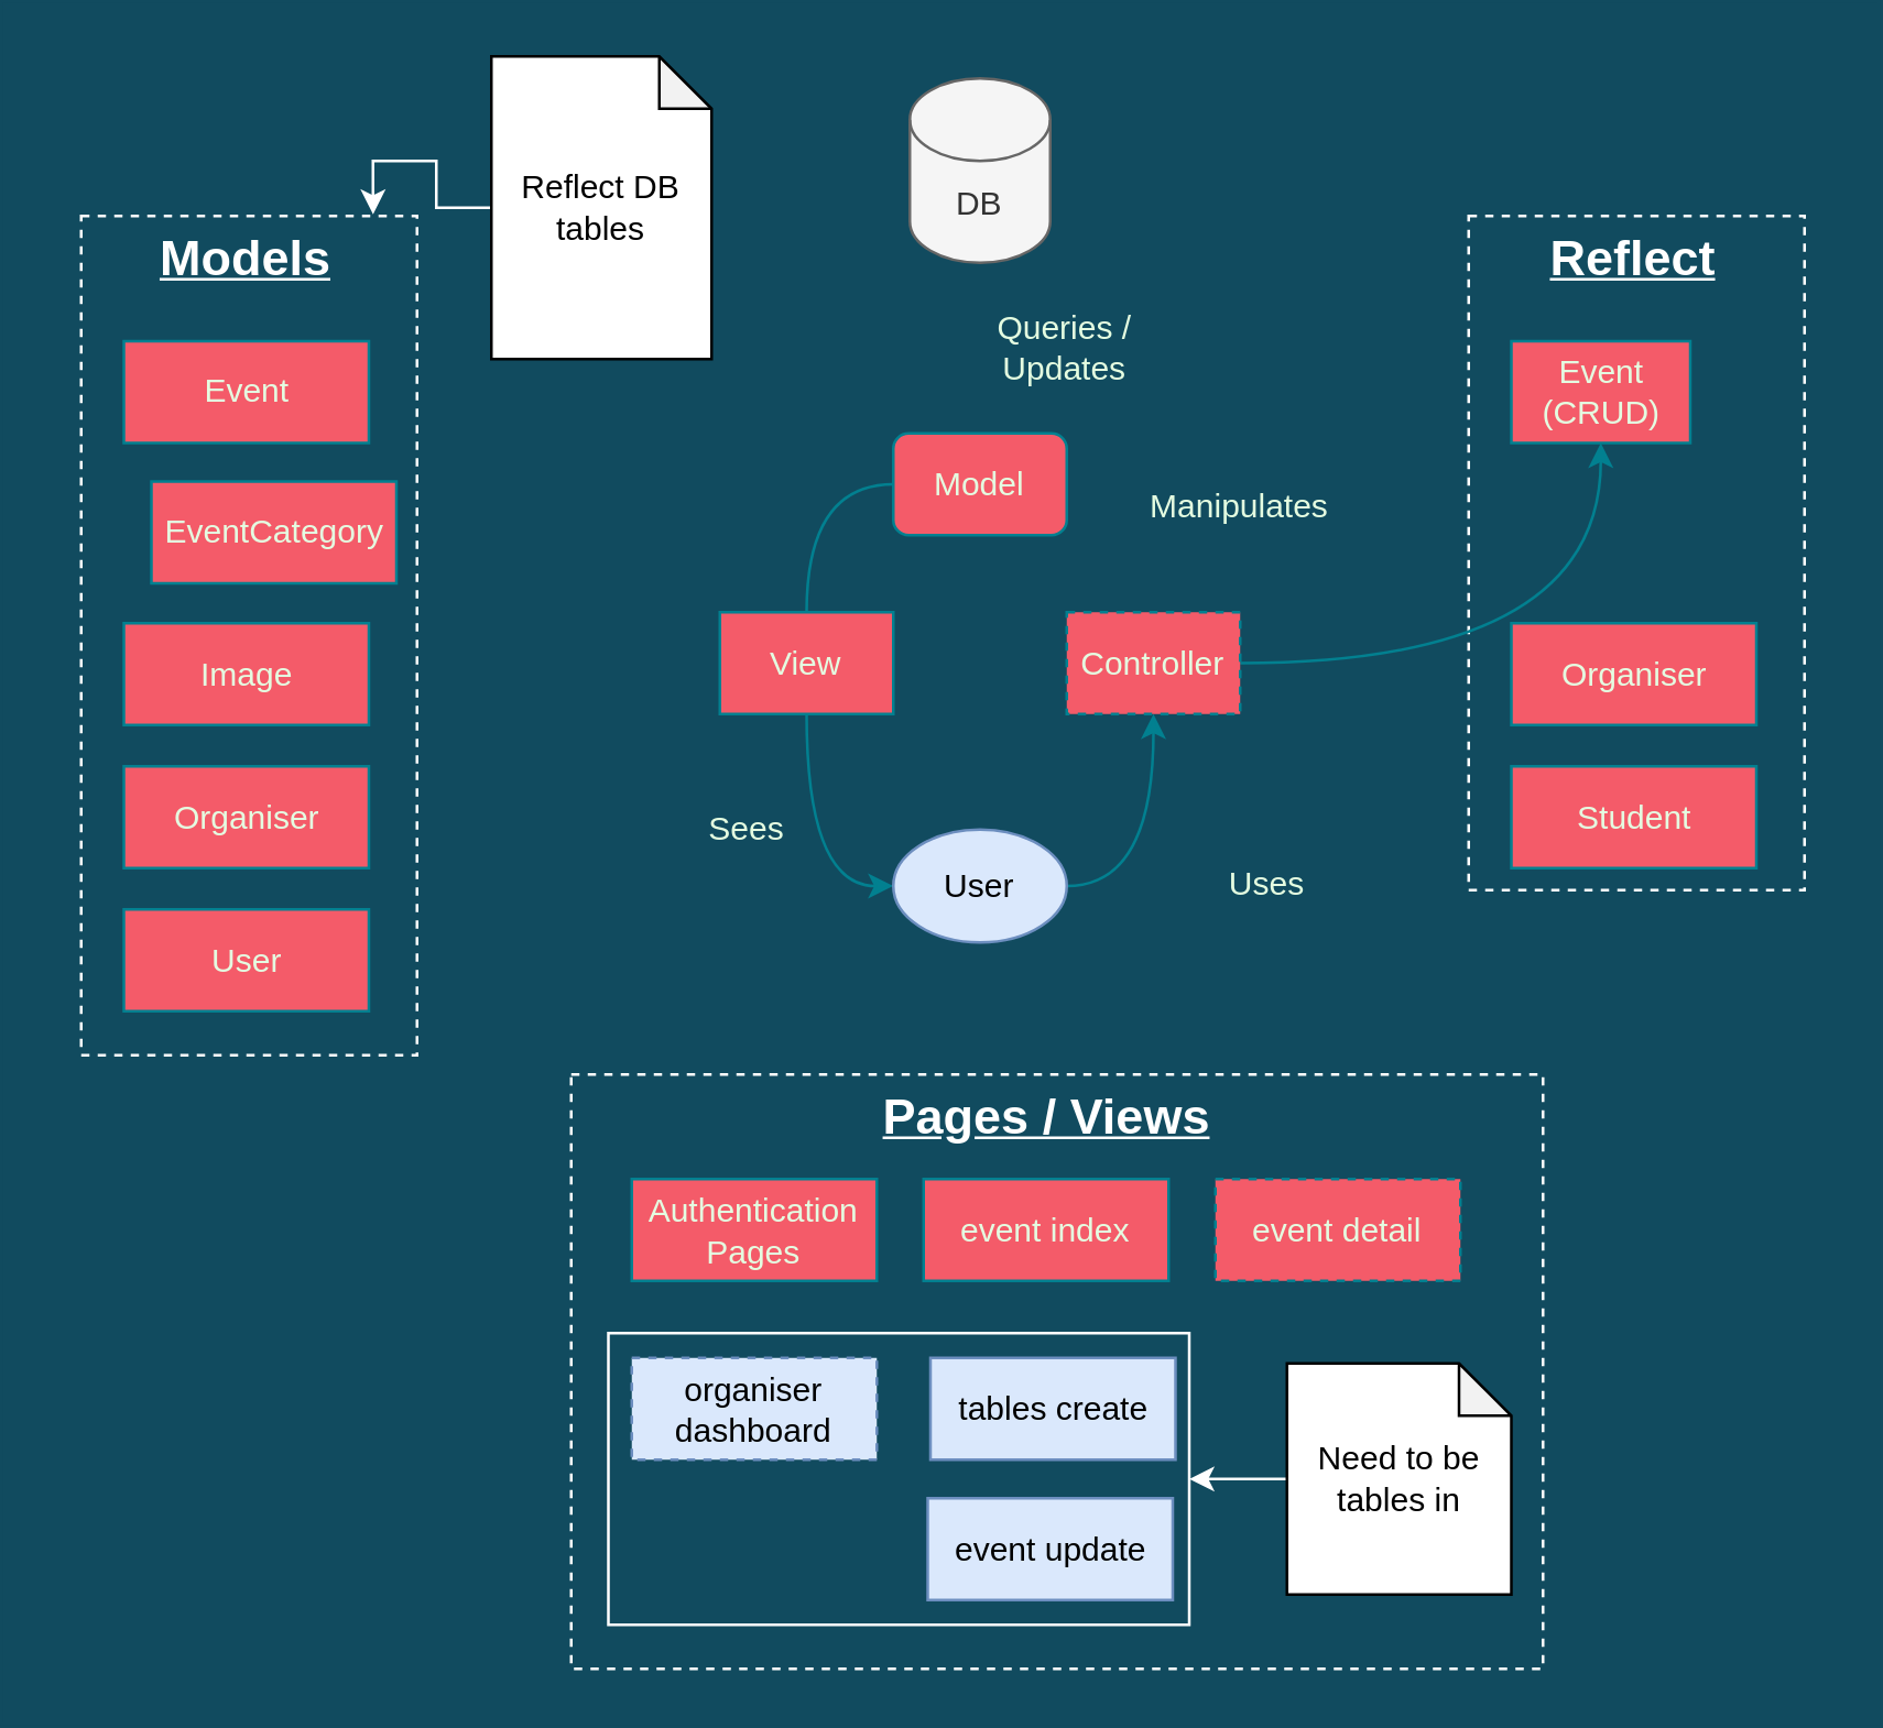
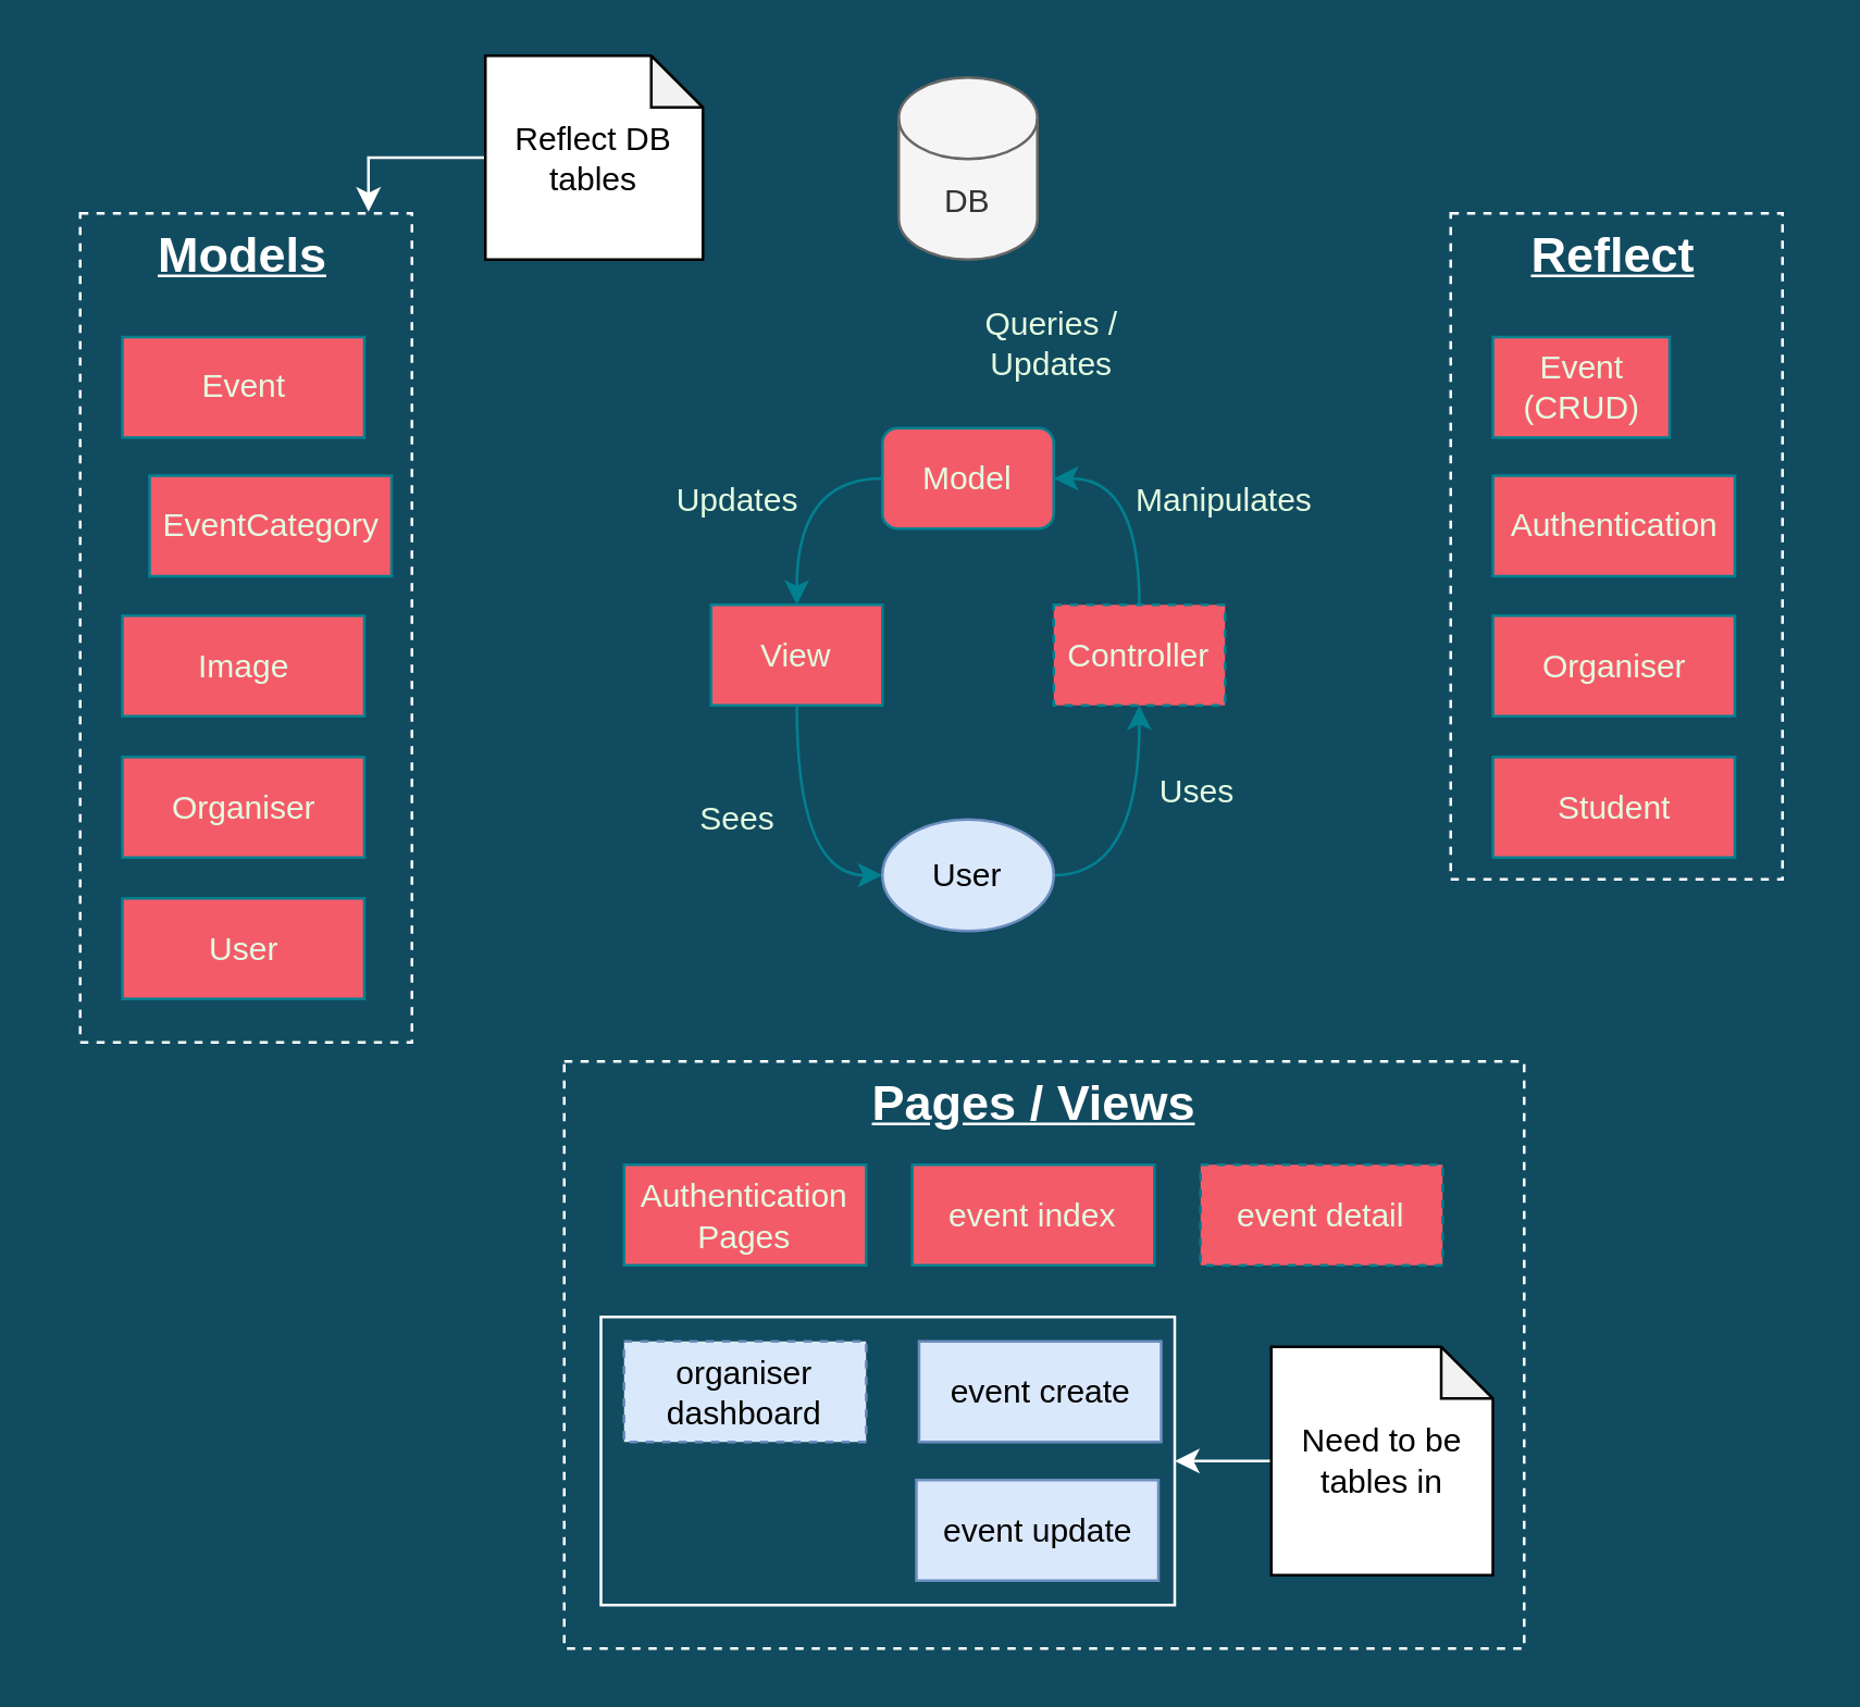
  <mxCell id="0" />
  <mxCell id="1" parent="0" />
  <mxCell id="2" value="" style="rounded=0;whiteSpace=wrap;html=1;fillColor=none;strokeColor=#FFFFFF;dashed=1;" parent="1" vertex="1"><mxGeometry x="207" y="390" width="353" height="216" as="geometry" /></mxCell>
  <mxCell id="3" value="" style="rounded=0;whiteSpace=wrap;html=1;fillColor=none;strokeColor=#FFFFFF;dashed=1;" parent="1" vertex="1"><mxGeometry x="533" y="78" width="122" height="245" as="geometry" /></mxCell>
- <mxCell id="4" style="edgeStyle=orthogonalEdgeStyle;curved=1;rounded=0;orthogonalLoop=1;jettySize=auto;html=1;entryX=0.5;entryY=0;entryDx=0;entryDy=0;exitX=0;exitY=0.5;exitDx=0;exitDy=0;strokeColor=#028090;fontColor=#E4FDE1;labelBackgroundColor=#114B5F;endArrow=none;" parent="1" source="5" target="7" edge="1"><mxGeometry relative="1" as="geometry" /></mxCell>
+ <mxCell id="4" style="edgeStyle=orthogonalEdgeStyle;curved=1;rounded=0;orthogonalLoop=1;jettySize=auto;html=1;entryX=0.5;entryY=0;entryDx=0;entryDy=0;exitX=0;exitY=0.5;exitDx=0;exitDy=0;strokeColor=#028090;fontColor=#E4FDE1;labelBackgroundColor=#114B5F;" parent="1" source="5" target="7" edge="1"><mxGeometry relative="1" as="geometry" /></mxCell>
  <mxCell id="5" value="Model" style="whiteSpace=wrap;html=1;fillColor=#F45B69;strokeColor=#028090;fontColor=#E4FDE1;rounded=1;" parent="1" vertex="1"><mxGeometry x="324" y="157" width="63" height="37" as="geometry" /></mxCell>
  <mxCell id="6" style="edgeStyle=orthogonalEdgeStyle;curved=1;rounded=0;orthogonalLoop=1;jettySize=auto;html=1;entryX=0;entryY=0.5;entryDx=0;entryDy=0;strokeColor=#028090;fontColor=#E4FDE1;labelBackgroundColor=#114B5F;" parent="1" source="7" target="11" edge="1"><mxGeometry relative="1" as="geometry" /></mxCell>
  <mxCell id="7" value="View" style="rounded=0;whiteSpace=wrap;html=1;fillColor=#F45B69;strokeColor=#028090;fontColor=#E4FDE1;" parent="1" vertex="1"><mxGeometry x="261" y="222" width="63" height="37" as="geometry" /></mxCell>
- <mxCell id="8" style="edgeStyle=orthogonalEdgeStyle;rounded=0;orthogonalLoop=1;jettySize=auto;html=1;elbow=vertical;curved=1;strokeColor=#028090;fontColor=#E4FDE1;labelBackgroundColor=#114B5F;" parent="1" source="9" target="29" edge="1"><mxGeometry relative="1" as="geometry" /></mxCell>
+ <mxCell id="8" style="edgeStyle=orthogonalEdgeStyle;rounded=0;orthogonalLoop=1;jettySize=auto;html=1;entryX=1;entryY=0.5;entryDx=0;entryDy=0;elbow=vertical;curved=1;strokeColor=#028090;fontColor=#E4FDE1;labelBackgroundColor=#114B5F;" parent="1" source="9" target="5" edge="1"><mxGeometry relative="1" as="geometry" /></mxCell>
  <mxCell id="9" value="Controller" style="rounded=0;whiteSpace=wrap;html=1;fillColor=#F45B69;strokeColor=#028090;fontColor=#E4FDE1;dashed=1;" parent="1" vertex="1"><mxGeometry x="387" y="222" width="63" height="37" as="geometry" /></mxCell>
  <mxCell id="10" style="edgeStyle=orthogonalEdgeStyle;curved=1;rounded=0;orthogonalLoop=1;jettySize=auto;html=1;entryX=0.5;entryY=1;entryDx=0;entryDy=0;exitX=1;exitY=0.5;exitDx=0;exitDy=0;strokeColor=#028090;fontColor=#E4FDE1;labelBackgroundColor=#114B5F;" parent="1" source="11" target="9" edge="1"><mxGeometry relative="1" as="geometry" /></mxCell>
  <mxCell id="11" value="User" style="ellipse;whiteSpace=wrap;html=1;fillColor=#dae8fc;strokeColor=#6c8ebf;" parent="1" vertex="1"><mxGeometry x="324" y="301" width="63" height="41" as="geometry" /></mxCell>
  <mxCell id="12" value="DB" style="shape=cylinder3;whiteSpace=wrap;html=1;boundedLbl=1;backgroundOutline=1;size=15;fillColor=#f5f5f5;strokeColor=#666666;fontColor=#333333;" parent="1" vertex="1"><mxGeometry x="330" y="28" width="51" height="67" as="geometry" /></mxCell>
  <mxCell id="13" value="Manipulates" style="text;html=1;strokeColor=none;fillColor=none;align=center;verticalAlign=middle;whiteSpace=wrap;rounded=0;sketch=0;fontColor=#E4FDE1;" parent="1" vertex="1"><mxGeometry x="430" y="174" width="40" height="20" as="geometry" /></mxCell>
+ <mxCell id="14" value="Updates" style="text;html=1;strokeColor=none;fillColor=none;align=center;verticalAlign=middle;whiteSpace=wrap;rounded=0;sketch=0;fontColor=#E4FDE1;" parent="1" vertex="1"><mxGeometry x="251" y="174" width="40" height="20" as="geometry" /></mxCell>
  <mxCell id="15" value="Sees" style="text;html=1;strokeColor=none;fillColor=none;align=center;verticalAlign=middle;whiteSpace=wrap;rounded=0;sketch=0;fontColor=#E4FDE1;" parent="1" vertex="1"><mxGeometry x="251" y="291" width="40" height="20" as="geometry" /></mxCell>
- <mxCell id="16" value="Uses" style="text;html=1;strokeColor=none;fillColor=none;align=center;verticalAlign=middle;whiteSpace=wrap;rounded=0;sketch=0;fontColor=#E4FDE1;" parent="1" vertex="1"><mxGeometry x="440" y="311" width="40" height="20" as="geometry" /></mxCell>
+ <mxCell id="16" value="Uses" style="text;html=1;strokeColor=none;fillColor=none;align=center;verticalAlign=middle;whiteSpace=wrap;rounded=0;sketch=0;fontColor=#E4FDE1;" parent="1" vertex="1"><mxGeometry x="420" y="281" width="40" height="20" as="geometry" /></mxCell>
  <mxCell id="17" value="Queries / Updates" style="text;html=1;strokeColor=none;fillColor=none;align=center;verticalAlign=middle;whiteSpace=wrap;rounded=0;sketch=0;fontColor=#E4FDE1;" parent="1" vertex="1"><mxGeometry x="339" y="116" width="95" height="20" as="geometry" /></mxCell>
  <mxCell id="18" value="&lt;font color=&quot;#ffffff&quot; size=&quot;1&quot;&gt;&lt;b style=&quot;font-size: 18px&quot;&gt;&lt;u&gt;Pages / Views&lt;/u&gt;&lt;/b&gt;&lt;/font&gt;" style="text;html=1;align=center;verticalAlign=middle;whiteSpace=wrap;rounded=0;" parent="1" vertex="1"><mxGeometry x="311" y="396" width="138" height="20" as="geometry" /></mxCell>
  <mxCell id="19" value="Authentication Pages" style="rounded=0;whiteSpace=wrap;html=1;fillColor=#F45B69;strokeColor=#028090;fontColor=#E4FDE1;" parent="1" vertex="1"><mxGeometry x="229" y="428" width="89" height="37" as="geometry" /></mxCell>
  <mxCell id="20" value="event index" style="rounded=0;whiteSpace=wrap;html=1;fillColor=#F45B69;strokeColor=#028090;fontColor=#E4FDE1;" parent="1" vertex="1"><mxGeometry x="335" y="428" width="89" height="37" as="geometry" /></mxCell>
  <mxCell id="21" value="event detail" style="rounded=0;whiteSpace=wrap;html=1;fillColor=#F45B69;strokeColor=#028090;fontColor=#E4FDE1;dashed=1;" parent="1" vertex="1"><mxGeometry x="441" y="428" width="89" height="37" as="geometry" /></mxCell>
- <mxCell id="22" value="tables create" style="rounded=0;whiteSpace=wrap;html=1;fillColor=#dae8fc;strokeColor=#6c8ebf;" parent="1" vertex="1"><mxGeometry x="337.5" y="493" width="89" height="37" as="geometry" /></mxCell>
+ <mxCell id="22" value="event create" style="rounded=0;whiteSpace=wrap;html=1;fillColor=#dae8fc;strokeColor=#6c8ebf;" parent="1" vertex="1"><mxGeometry x="337.5" y="493" width="89" height="37" as="geometry" /></mxCell>
  <mxCell id="23" value="event update" style="rounded=0;whiteSpace=wrap;html=1;fillColor=#dae8fc;strokeColor=#6c8ebf;" parent="1" vertex="1"><mxGeometry x="336.5" y="544" width="89" height="37" as="geometry" /></mxCell>
  <mxCell id="24" style="edgeStyle=orthogonalEdgeStyle;rounded=0;orthogonalLoop=1;jettySize=auto;html=1;strokeColor=#FFFFFF;entryX=1;entryY=0.5;entryDx=0;entryDy=0;" parent="1" source="25" target="27" edge="1"><mxGeometry relative="1" as="geometry"><mxPoint x="452.5" y="534" as="targetPoint" /></mxGeometry></mxCell>
  <mxCell id="25" value="Need to be tables in" style="shape=note;whiteSpace=wrap;html=1;backgroundOutline=1;darkOpacity=0.05;size=19;" parent="1" vertex="1"><mxGeometry x="467" y="495" width="81.5" height="84" as="geometry" /></mxCell>
  <mxCell id="26" value="organiser dashboard" style="rounded=0;whiteSpace=wrap;html=1;fillColor=#dae8fc;strokeColor=#6c8ebf;dashed=1;" parent="1" vertex="1"><mxGeometry x="229" y="493" width="89" height="37" as="geometry" /></mxCell>
  <mxCell id="27" value="" style="rounded=0;whiteSpace=wrap;html=1;fillColor=none;strokeColor=#FFFFFF;" parent="1" vertex="1"><mxGeometry x="220.5" y="484" width="211" height="106" as="geometry" /></mxCell>
  <mxCell id="28" value="&lt;font color=&quot;#ffffff&quot; size=&quot;1&quot;&gt;&lt;b style=&quot;font-size: 18px&quot;&gt;&lt;u&gt;Reflect&lt;/u&gt;&lt;/b&gt;&lt;/font&gt;" style="text;html=1;align=center;verticalAlign=middle;whiteSpace=wrap;rounded=0;" parent="1" vertex="1"><mxGeometry x="524" y="84" width="138" height="20" as="geometry" /></mxCell>
  <mxCell id="29" value="Event (CRUD)" style="rounded=0;whiteSpace=wrap;html=1;fillColor=#F45B69;strokeColor=#028090;fontColor=#E4FDE1;" parent="1" vertex="1"><mxGeometry x="548.5" y="123.5" width="65" height="37" as="geometry" /></mxCell>
+ <mxCell id="30" value="Authentication" style="rounded=0;whiteSpace=wrap;html=1;fillColor=#F45B69;strokeColor=#028090;fontColor=#E4FDE1;" parent="1" vertex="1"><mxGeometry x="548.5" y="174.5" width="89" height="37" as="geometry" /></mxCell>
  <mxCell id="31" value="Organiser" style="rounded=0;whiteSpace=wrap;html=1;fillColor=#F45B69;strokeColor=#028090;fontColor=#E4FDE1;" parent="1" vertex="1"><mxGeometry x="548.5" y="226" width="89" height="37" as="geometry" /></mxCell>
  <mxCell id="32" value="Student" style="rounded=0;whiteSpace=wrap;html=1;fillColor=#F45B69;strokeColor=#028090;fontColor=#E4FDE1;" parent="1" vertex="1"><mxGeometry x="548.5" y="278" width="89" height="37" as="geometry" /></mxCell>
  <mxCell id="33" value="" style="rounded=0;whiteSpace=wrap;html=1;fillColor=none;strokeColor=#FFFFFF;dashed=1;" vertex="1" parent="1"><mxGeometry x="29" y="78" width="122" height="305" as="geometry" /></mxCell>
  <mxCell id="34" value="&lt;font color=&quot;#ffffff&quot; size=&quot;1&quot;&gt;&lt;b style=&quot;font-size: 18px&quot;&gt;&lt;u&gt;Models&lt;/u&gt;&lt;/b&gt;&lt;/font&gt;" style="text;html=1;align=center;verticalAlign=middle;whiteSpace=wrap;rounded=0;" vertex="1" parent="1"><mxGeometry x="20" y="84" width="138" height="20" as="geometry" /></mxCell>
  <mxCell id="35" value="Event" style="rounded=0;whiteSpace=wrap;html=1;fillColor=#F45B69;strokeColor=#028090;fontColor=#E4FDE1;" vertex="1" parent="1"><mxGeometry x="44.5" y="123.5" width="89" height="37" as="geometry" /></mxCell>
  <mxCell id="36" value="EventCategory" style="rounded=0;whiteSpace=wrap;html=1;fillColor=#F45B69;strokeColor=#028090;fontColor=#E4FDE1;" vertex="1" parent="1"><mxGeometry x="54.5" y="174.5" width="89" height="37" as="geometry" /></mxCell>
  <mxCell id="37" value="Image" style="rounded=0;whiteSpace=wrap;html=1;fillColor=#F45B69;strokeColor=#028090;fontColor=#E4FDE1;" vertex="1" parent="1"><mxGeometry x="44.5" y="226" width="89" height="37" as="geometry" /></mxCell>
  <mxCell id="38" value="Organiser" style="rounded=0;whiteSpace=wrap;html=1;fillColor=#F45B69;strokeColor=#028090;fontColor=#E4FDE1;" vertex="1" parent="1"><mxGeometry x="44.5" y="278" width="89" height="37" as="geometry" /></mxCell>
  <mxCell id="39" style="edgeStyle=orthogonalEdgeStyle;rounded=0;orthogonalLoop=1;jettySize=auto;html=1;entryX=0.869;entryY=-0.002;entryDx=0;entryDy=0;entryPerimeter=0;strokeColor=#FFFFFF;" edge="1" parent="1" source="40" target="33"><mxGeometry relative="1" as="geometry" /></mxCell>
- <mxCell id="40" value="Reflect DB tables" style="shape=note;whiteSpace=wrap;html=1;backgroundOutline=1;darkOpacity=0.05;size=19;" vertex="1" parent="1"><mxGeometry x="178" y="20" width="80" height="110" as="geometry" /></mxCell>
+ <mxCell id="40" value="Reflect DB tables" style="shape=note;whiteSpace=wrap;html=1;backgroundOutline=1;darkOpacity=0.05;size=19;" vertex="1" parent="1"><mxGeometry x="178" y="20" width="80" height="75" as="geometry" /></mxCell>
  <mxCell id="41" value="User" style="rounded=0;whiteSpace=wrap;html=1;fillColor=#F45B69;strokeColor=#028090;fontColor=#E4FDE1;" vertex="1" parent="1"><mxGeometry x="44.5" y="330" width="89" height="37" as="geometry" /></mxCell>
